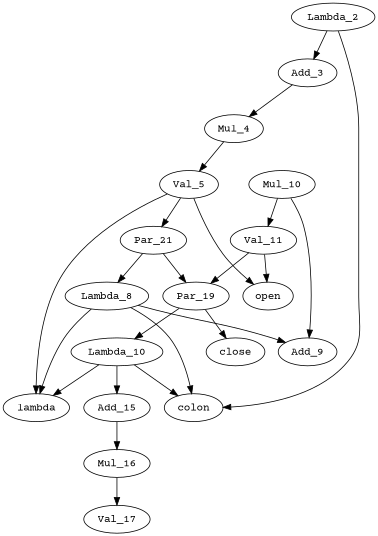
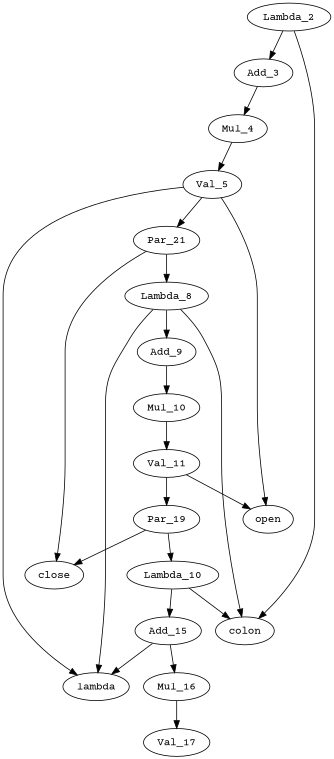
  strict digraph {
    fontname="Courier Prime"
    node [fontname="Courier Prime"]
    edge [fontname="Courier Prime"]
    Lambda_2
    colon
    Add_3
    Mul_4
    Val_5
    lambda
    open
    Par_21
    Lambda_8
    close
    Add_9
    Mul_10
    Val_11
    Par_19
    n15 [label=Lambda_10]
    Add_15
    Mul_16
    Val_17
    Lambda_2 -> colon
    Lambda_2 -> Add_3
    Add_3 -> Mul_4
    Mul_4 -> Val_5
    Val_5 -> lambda
    Val_5 -> open
    Val_5 -> Par_21
    Par_21 -> Lambda_8
-   Par_21 -> Par_19
+   Par_21 -> close
    Lambda_8 -> colon
    Lambda_8 -> lambda
    Lambda_8 -> Add_9
-   Mul_10 -> Add_9
+   Add_9 -> Mul_10
    Mul_10 -> Val_11
    Val_11 -> open
    Val_11 -> Par_19
    Par_19 -> close
    Par_19 -> n15
    n15 -> colon
-   n15 -> lambda
+   Add_15 -> lambda
    n15 -> Add_15
    Add_15 -> Mul_16
    Mul_16 -> Val_17
  }
